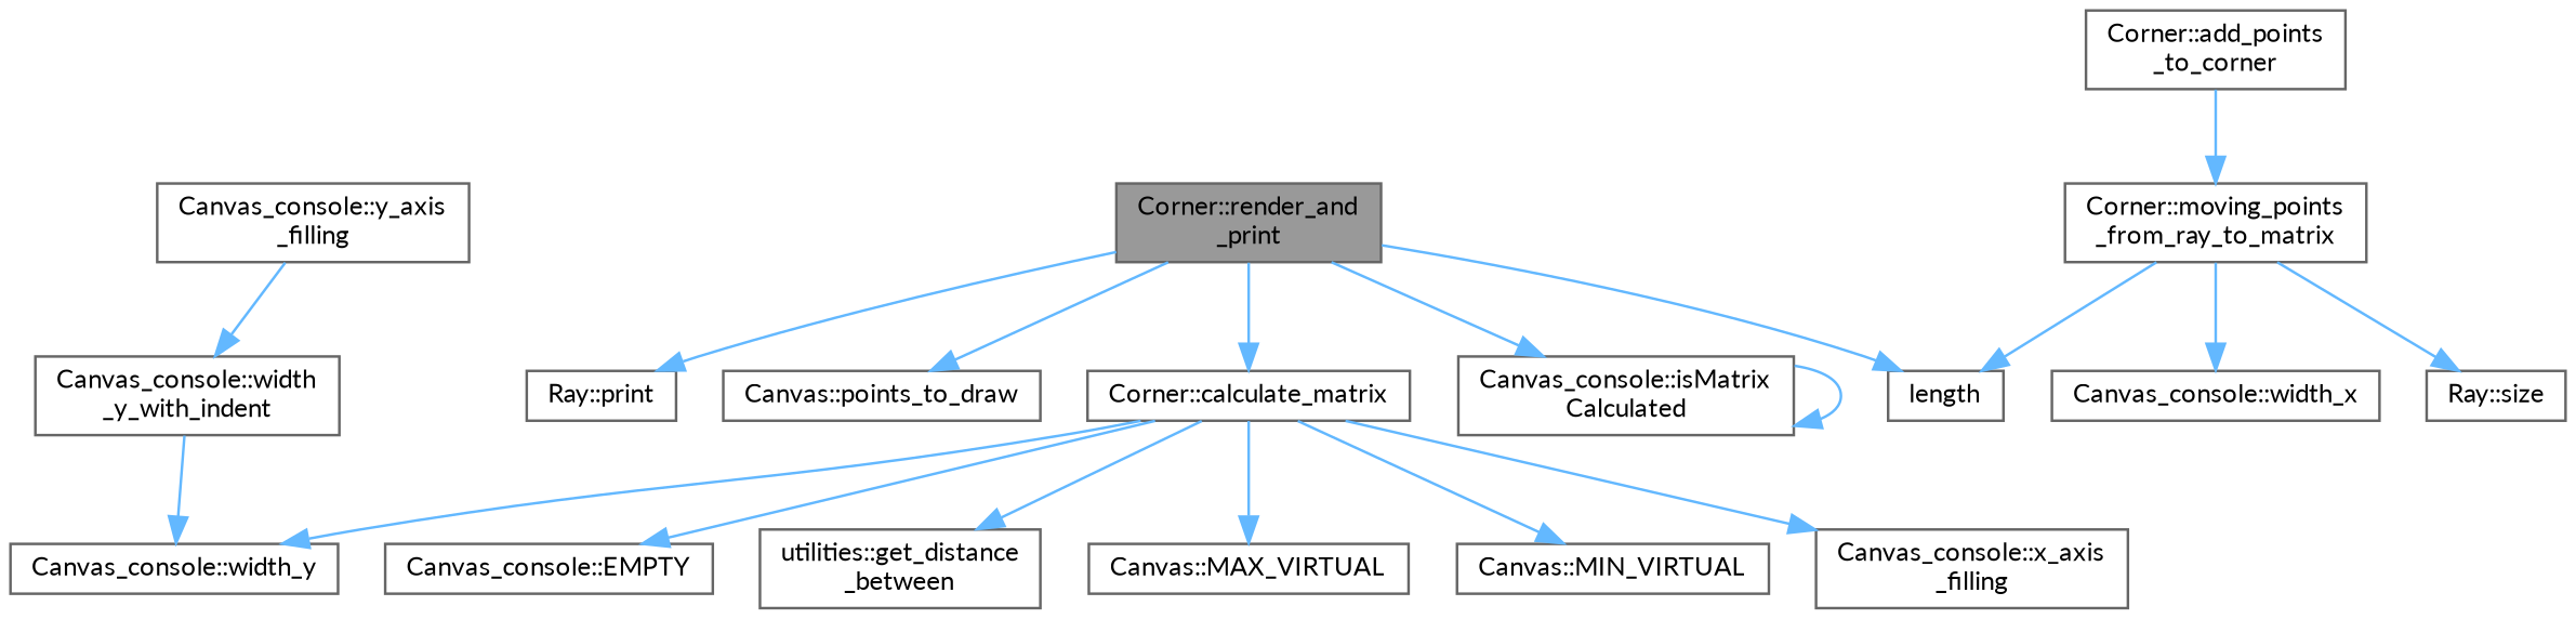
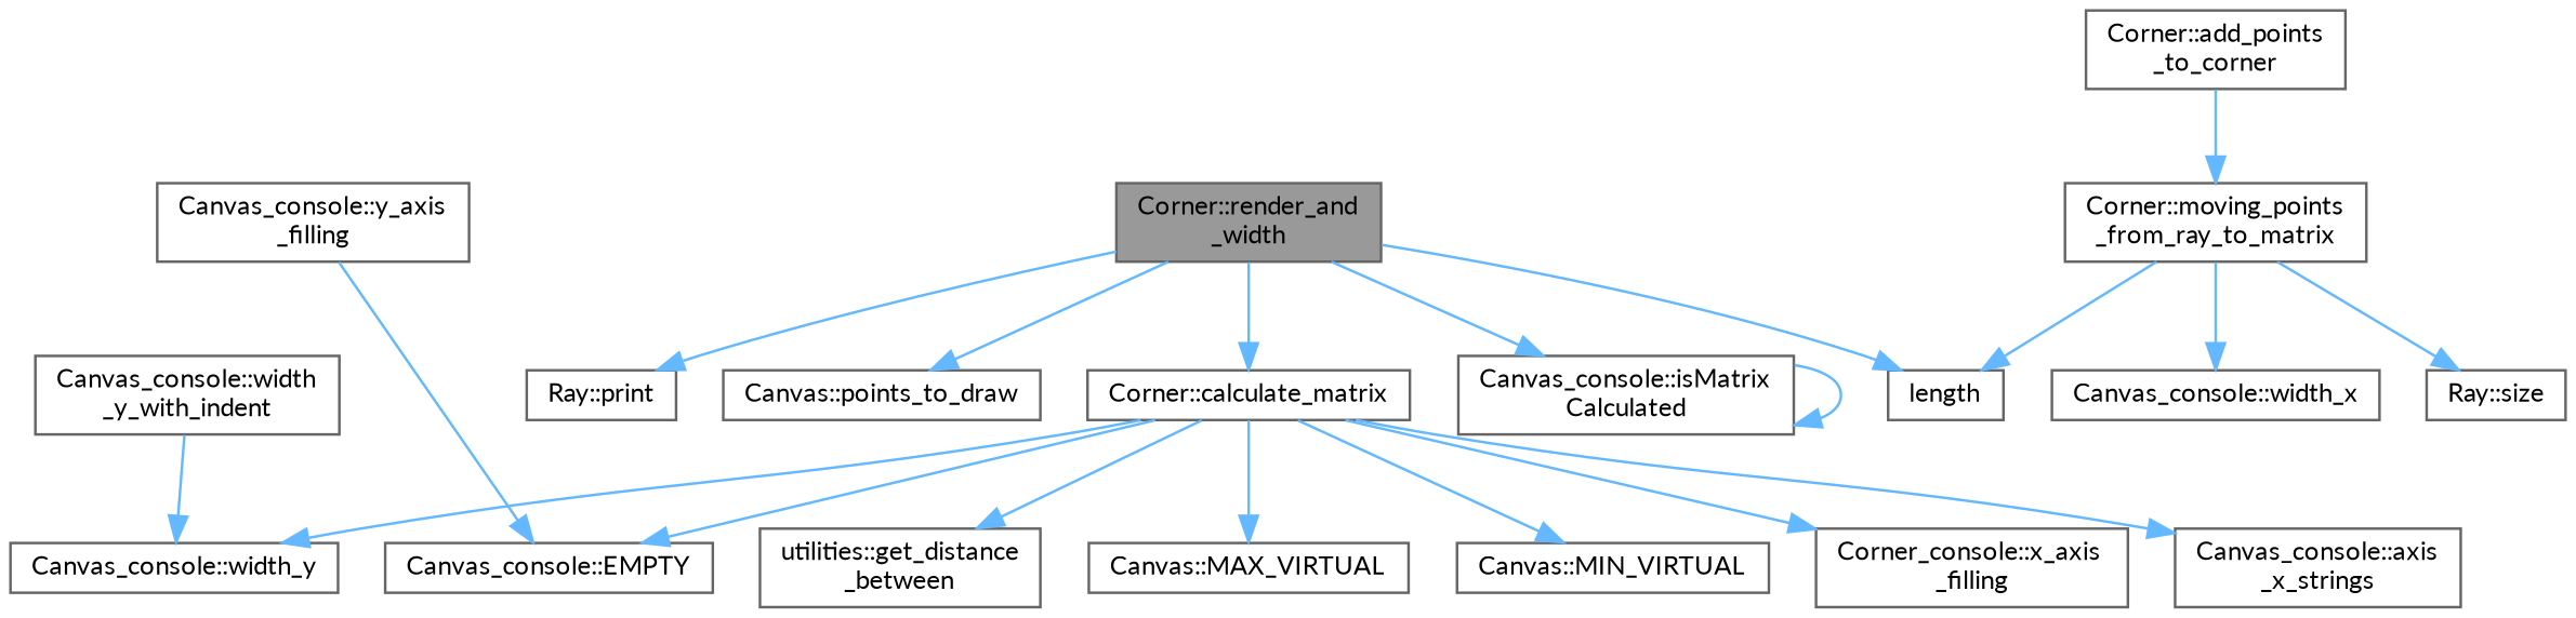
  digraph {
    fontname=Lato
    rankdir=TB
    node [color=grey40 fillcolor=white fontname=Lato fontsize=10 shape=box style=filled]
    edge [color=steelblue1 fontname=Lato fontsize=10 labelfontname=Helvetica labelfontsize=10 style=solid]
-   n1 [color=gray40 fillcolor=grey60 fontcolor=black height=0.2 label="Corner::render_and\l_print" width=0.4]
+   n1 [color=gray40 fillcolor=grey60 fontcolor=black height=0.2 label="Corner::render_and\l_width" width=0.4]
    n2 [height=0.2 label="Canvas::points_to_draw" width=0.4]
    n3 [height=0.2 label="Corner::calculate_matrix" width=0.4]
    n4 [height=0.2 label="Canvas_console::isMatrix\lCalculated" width=0.4]
    n5 [height=0.2 label="Ray::print" width=0.4]
    n6 [height=0.2 label=length width=0.4]
    n7 [height=0.2 label="Corner::add_points\l_to_corner" width=0.4]
    n8 [height=0.2 label="Corner::moving_points\l_from_ray_to_matrix" width=0.4]
+   n9 [height=0.2 label="Canvas_console::axis\l_x_strings" width=0.4]
    n10 [height=0.2 label="Canvas_console::EMPTY" width=0.4]
    n11 [height=0.2 label="utilities::get_distance\l_between" width=0.4]
    n12 [height=0.2 label="Canvas::MAX_VIRTUAL" width=0.4]
    n13 [height=0.2 label="Canvas::MIN_VIRTUAL" width=0.4]
    n14 [height=0.2 label="Canvas_console::width_y" width=0.4]
-   n15 [height=0.2 label="Canvas_console::x_axis\l_filling" width=0.4]
+   n15 [height=0.2 label="Corner_console::x_axis\l_filling" width=0.4]
    n16 [height=0.2 label="Ray::size" width=0.4]
    n17 [height=0.2 label="Canvas_console::width_x" width=0.4]
    n18 [height=0.2 label="Canvas_console::y_axis\l_filling" width=0.4]
    n19 [height=0.2 label="Canvas_console::width\l_y_with_indent" width=0.4]
    n1 -> n2
    n1 -> n3
    n1 -> n4
    n1 -> n5
    n1 -> n6
+   n3 -> n9
    n3 -> n10
    n3 -> n11
    n3 -> n12
    n3 -> n13
    n3 -> n14
    n3 -> n15
    n4 -> n4
    n7 -> n8
    n8 -> n6
    n8 -> n16
    n8 -> n17
-   n18 -> n19
+   n18 -> n10
    n19 -> n14
  }
